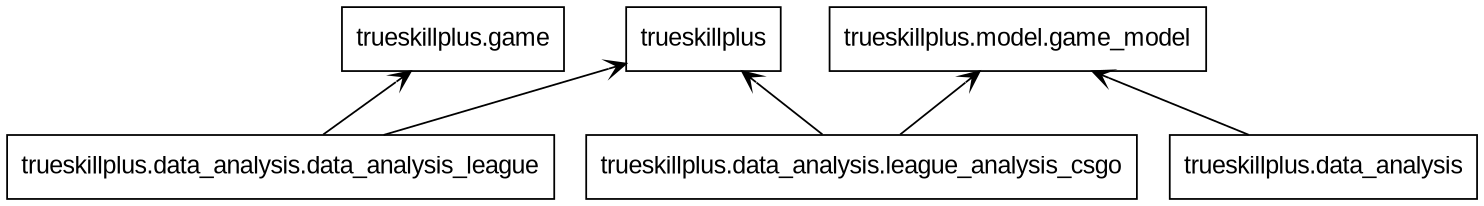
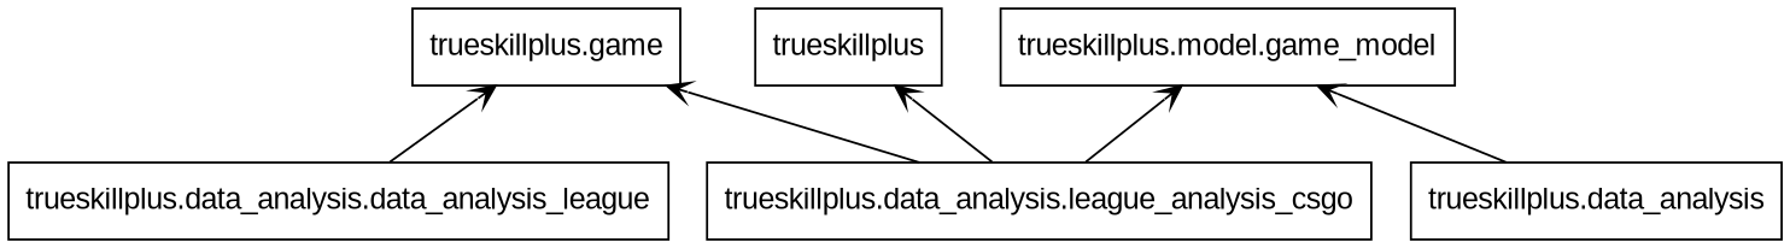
  digraph {
    fontname="Liberation Sans"
    rankdir=BT
    node [color=black fontname="Liberation Sans" shape=box style=solid]
    edge [arrowhead=open arrowtail=none fontname="Liberation Sans"]
    n1 [label=trueskillplus]
    n2 [label="trueskillplus.data_analysis"]
    n3 [label="trueskillplus.model.game_model"]
    n4 [label="trueskillplus.data_analysis.league_analysis_csgo"]
    n5 [label="trueskillplus.game"]
    n6 [label="trueskillplus.data_analysis.data_analysis_league"]
    n2 -> n3
    n4 -> n1
    n4 -> n3
-   n6 -> n1
+   n4 -> n5
    n6 -> n5
  }
